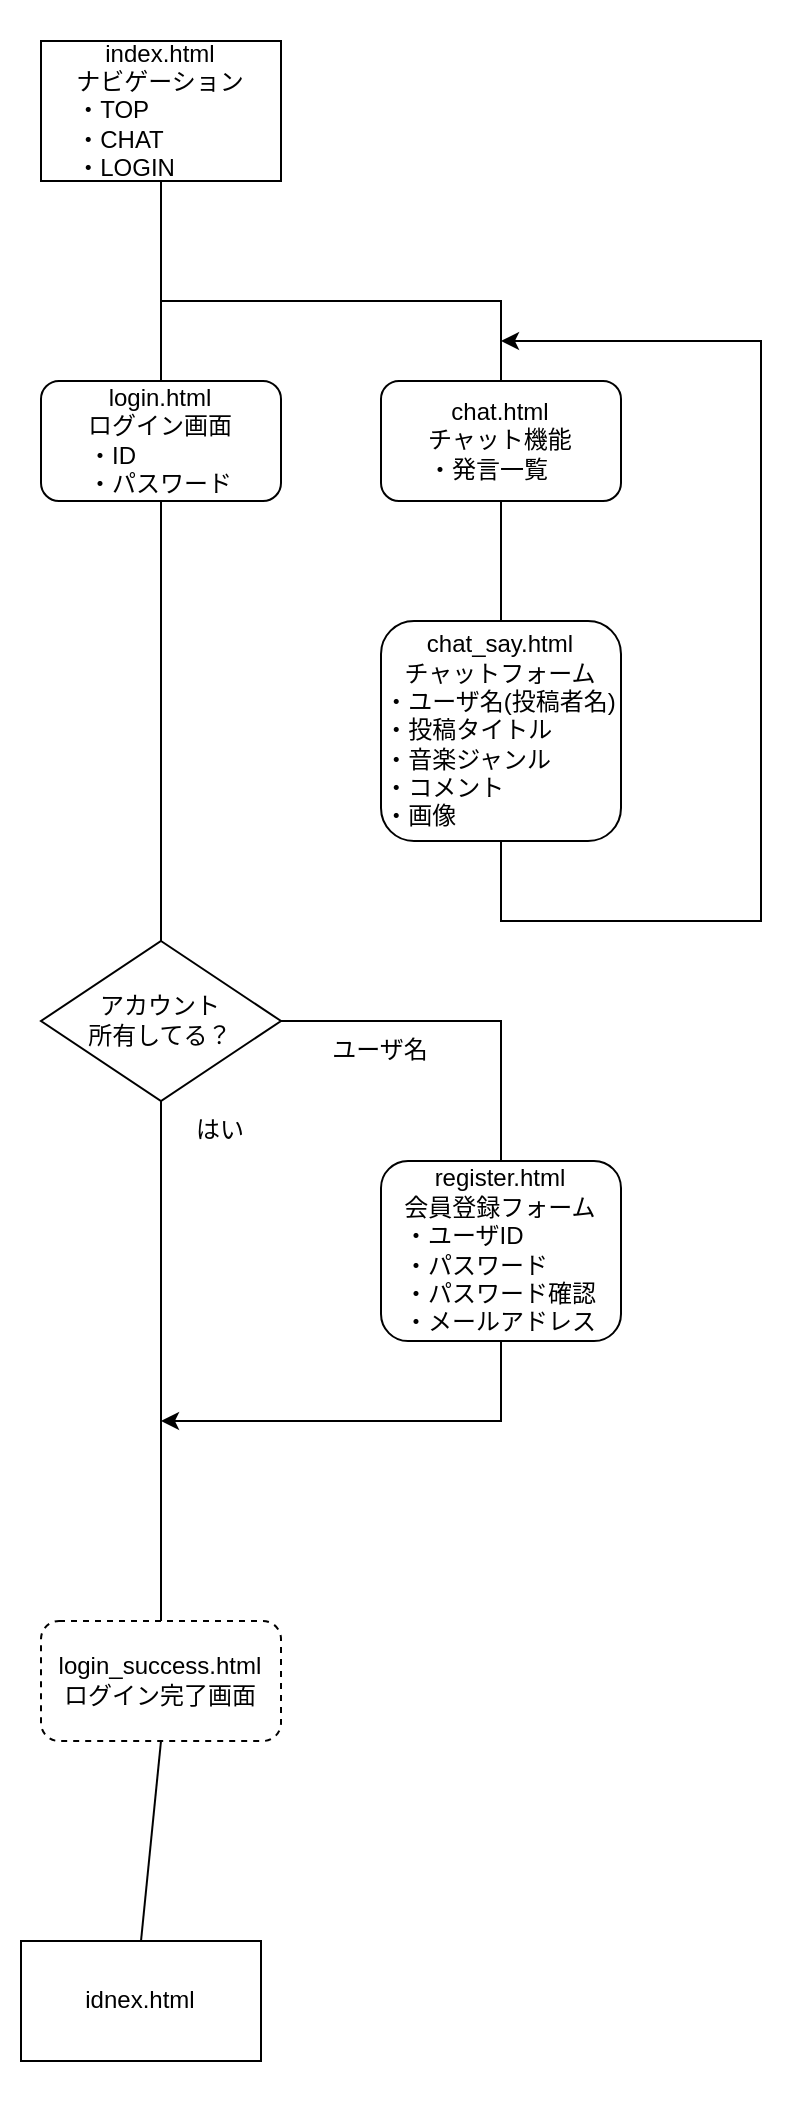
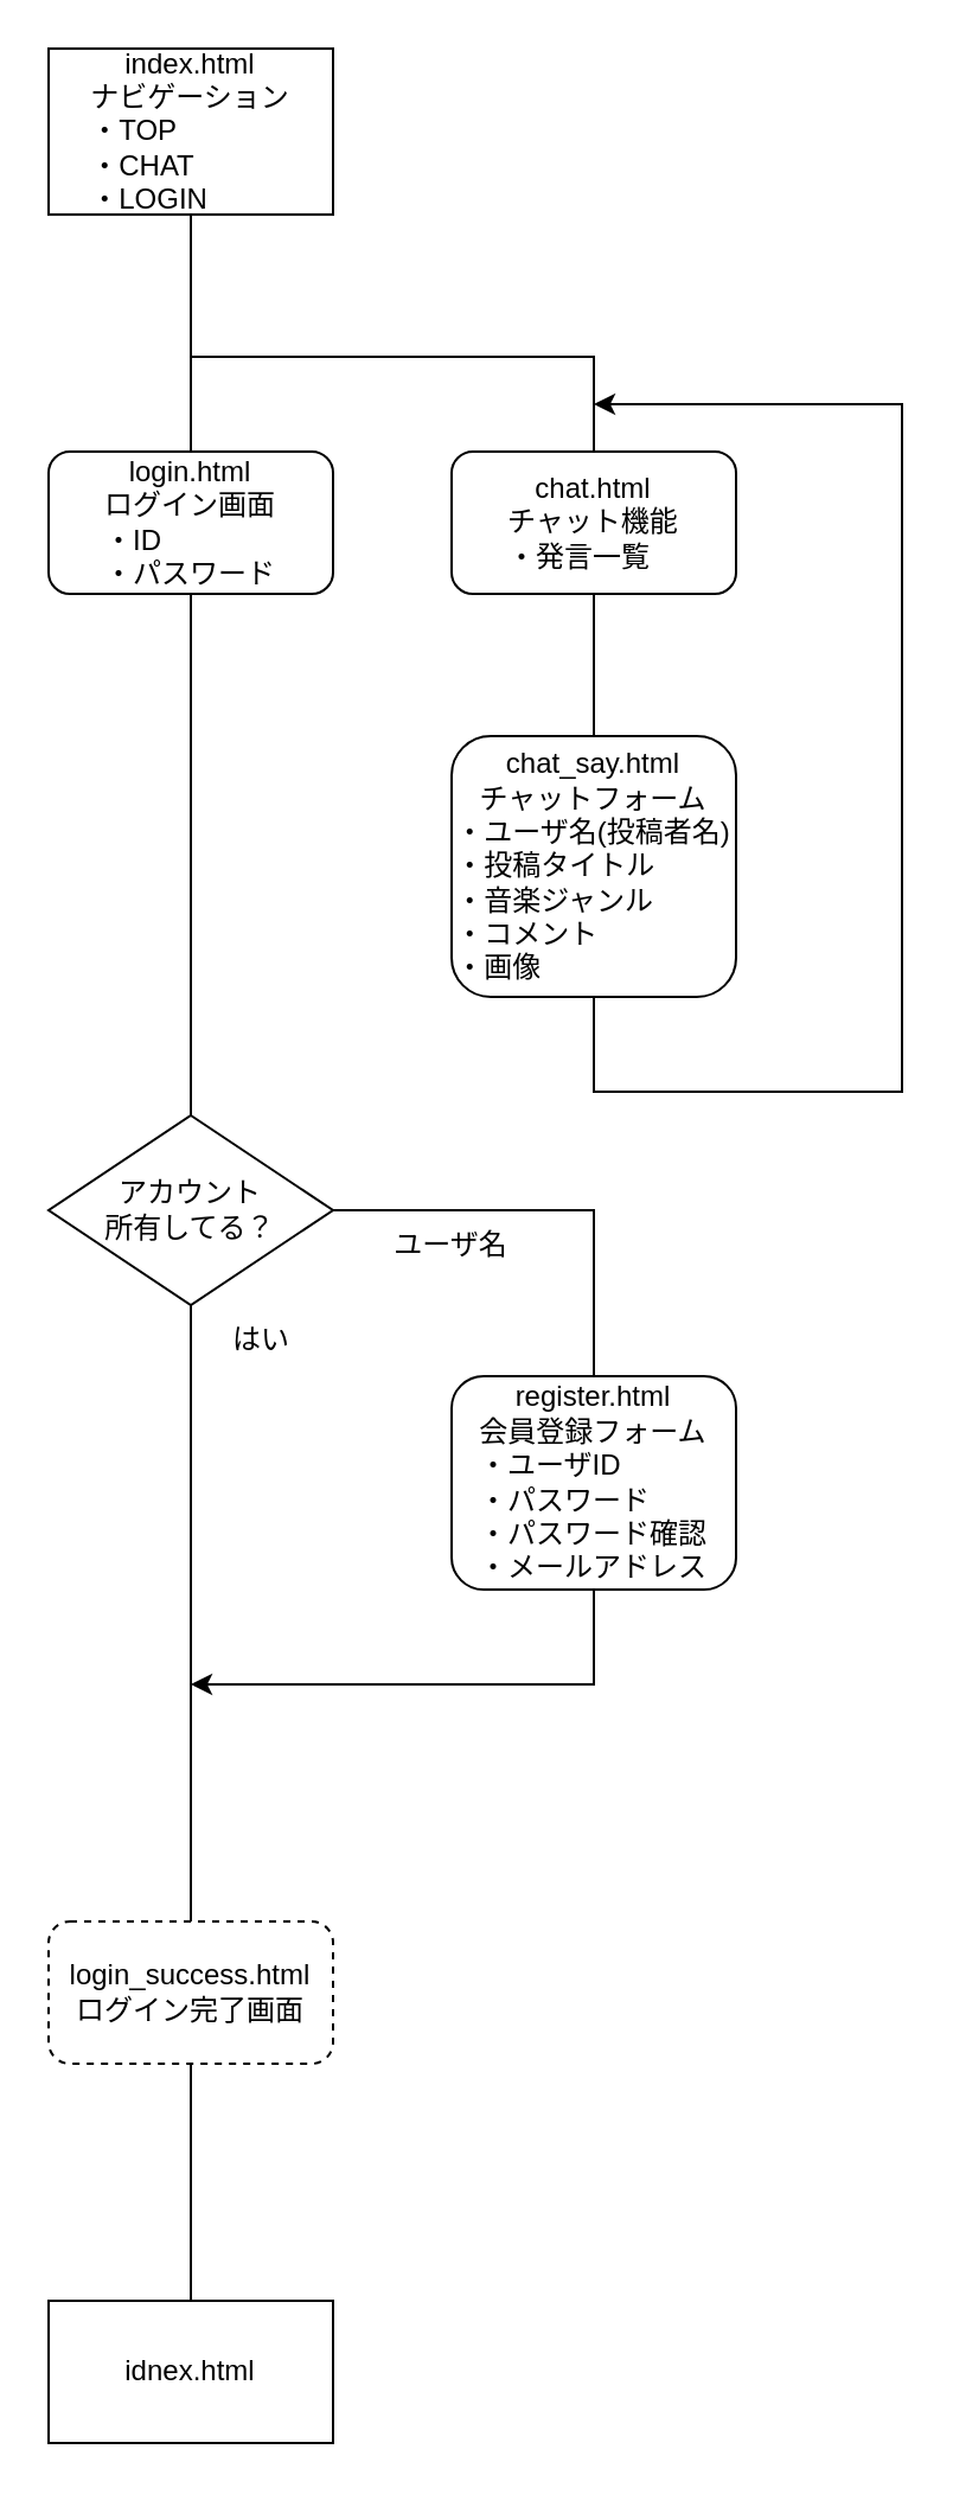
  <mxCell id="0" />
  <mxCell id="1" parent="0" />
  <mxCell id="2" value="index.html&lt;br&gt;&lt;div style=&quot;text-align: left;&quot;&gt;ナビゲーション&lt;/div&gt;&lt;div style=&quot;text-align: left;&quot;&gt;&lt;span style=&quot;background-color: initial;&quot;&gt;・TOP&lt;/span&gt;&lt;/div&gt;&lt;div style=&quot;text-align: left;&quot;&gt;&lt;span style=&quot;background-color: initial;&quot;&gt;・CHAT&lt;/span&gt;&lt;/div&gt;&lt;div style=&quot;text-align: left;&quot;&gt;&lt;span style=&quot;background-color: initial;&quot;&gt;・LOGIN&lt;/span&gt;&lt;/div&gt;" style="rounded=0;whiteSpace=wrap;html=1;" vertex="1" parent="1"><mxGeometry x="20" y="20" width="120" height="70" as="geometry" /></mxCell>
  <mxCell id="3" value="chat.html&lt;br&gt;&lt;div style=&quot;text-align: left;&quot;&gt;&lt;span style=&quot;background-color: initial;&quot;&gt;チャット機能&lt;/span&gt;&lt;/div&gt;&lt;div style=&quot;text-align: left;&quot;&gt;・発言一覧&lt;/div&gt;" style="rounded=1;whiteSpace=wrap;html=1;" vertex="1" parent="1"><mxGeometry x="190" y="190" width="120" height="60" as="geometry" /></mxCell>
  <mxCell id="4" value="login.html&lt;br&gt;ログイン画面&lt;br&gt;&lt;div style=&quot;text-align: left;&quot;&gt;&lt;span style=&quot;background-color: initial;&quot;&gt;・ID&lt;/span&gt;&lt;/div&gt;&lt;div style=&quot;text-align: left;&quot;&gt;&lt;span style=&quot;background-color: initial;&quot;&gt;・パスワード&lt;/span&gt;&lt;/div&gt;" style="rounded=1;whiteSpace=wrap;html=1;" vertex="1" parent="1"><mxGeometry x="20" y="190" width="120" height="60" as="geometry" /></mxCell>
  <mxCell id="5" value="chat_say.html&lt;br&gt;チャットフォーム&lt;br&gt;&lt;div style=&quot;text-align: left;&quot;&gt;&lt;span style=&quot;background-color: initial;&quot;&gt;・ユーザ名(投稿者名)&lt;/span&gt;&lt;/div&gt;&lt;div style=&quot;text-align: left;&quot;&gt;・投稿タイトル&lt;/div&gt;&lt;div style=&quot;text-align: left;&quot;&gt;・音楽ジャンル&lt;/div&gt;&lt;div style=&quot;text-align: left;&quot;&gt;・コメント&lt;/div&gt;&lt;div style=&quot;text-align: left;&quot;&gt;・画像&lt;/div&gt;" style="rounded=1;whiteSpace=wrap;html=1;" vertex="1" parent="1"><mxGeometry x="190" y="310" width="120" height="110" as="geometry" /></mxCell>
  <mxCell id="6" value="" style="endArrow=none;html=1;rounded=0;entryX=0.5;entryY=1;entryDx=0;entryDy=0;exitX=0.5;exitY=0;exitDx=0;exitDy=0;" edge="1" parent="1" source="4" target="2"><mxGeometry width="50" height="50" relative="1" as="geometry"><mxPoint x="200" y="280" as="sourcePoint" /><mxPoint x="80" y="100" as="targetPoint" /></mxGeometry></mxCell>
  <mxCell id="7" value="" style="endArrow=none;html=1;rounded=0;entryX=0.5;entryY=0;entryDx=0;entryDy=0;" edge="1" parent="1" target="3"><mxGeometry width="50" height="50" relative="1" as="geometry"><mxPoint x="80" y="150" as="sourcePoint" /><mxPoint x="250" y="200" as="targetPoint" /><Array as="points"><mxPoint x="250" y="150" /></Array></mxGeometry></mxCell>
  <mxCell id="8" value="" style="endArrow=none;html=1;rounded=0;entryX=0.5;entryY=1;entryDx=0;entryDy=0;" edge="1" parent="1" source="5" target="3"><mxGeometry width="50" height="50" relative="1" as="geometry"><mxPoint x="200" y="210" as="sourcePoint" /><mxPoint x="250" y="160" as="targetPoint" /></mxGeometry></mxCell>
  <mxCell id="9" value="" style="endArrow=classic;html=1;rounded=0;exitX=0.5;exitY=1;exitDx=0;exitDy=0;" edge="1" parent="1" source="5"><mxGeometry width="50" height="50" relative="1" as="geometry"><mxPoint x="200" y="210" as="sourcePoint" /><mxPoint x="250" y="170" as="targetPoint" /><Array as="points"><mxPoint x="250" y="460" /><mxPoint x="380" y="460" /><mxPoint x="380" y="320" /><mxPoint x="380" y="170" /></Array></mxGeometry></mxCell>
  <mxCell id="10" value="アカウント&lt;br&gt;所有してる？" style="rhombus;whiteSpace=wrap;html=1;" vertex="1" parent="1"><mxGeometry x="20" y="470" width="120" height="80" as="geometry" /></mxCell>
  <mxCell id="11" value="" style="endArrow=none;html=1;rounded=0;exitX=0.5;exitY=0;exitDx=0;exitDy=0;entryX=0.5;entryY=1;entryDx=0;entryDy=0;" edge="1" parent="1" source="10" target="4"><mxGeometry width="50" height="50" relative="1" as="geometry"><mxPoint x="200" y="400" as="sourcePoint" /><mxPoint x="250" y="350" as="targetPoint" /></mxGeometry></mxCell>
  <mxCell id="12" value="login_success.html&lt;br&gt;ログイン完了画面" style="rounded=1;whiteSpace=wrap;html=1;dashed=1;" vertex="1" parent="1"><mxGeometry x="20" y="810" width="120" height="60" as="geometry" /></mxCell>
  <mxCell id="13" value="" style="endArrow=none;html=1;rounded=0;exitX=0.5;exitY=0;exitDx=0;exitDy=0;entryX=0.5;entryY=1;entryDx=0;entryDy=0;" edge="1" parent="1" source="12" target="10"><mxGeometry width="50" height="50" relative="1" as="geometry"><mxPoint x="200" y="530" as="sourcePoint" /><mxPoint x="250" y="480" as="targetPoint" /></mxGeometry></mxCell>
  <mxCell id="14" value="はい" style="text;html=1;strokeColor=none;fillColor=none;align=center;verticalAlign=middle;whiteSpace=wrap;rounded=0;" vertex="1" parent="1"><mxGeometry x="80" y="550" width="60" height="30" as="geometry" /></mxCell>
  <mxCell id="15" value="register.html&lt;br&gt;会員登録フォーム&lt;br&gt;&lt;div style=&quot;text-align: left;&quot;&gt;&lt;span style=&quot;background-color: initial;&quot;&gt;・ユーザID&lt;/span&gt;&lt;/div&gt;&lt;div style=&quot;text-align: left;&quot;&gt;&lt;span style=&quot;background-color: initial;&quot;&gt;・パスワード&lt;/span&gt;&lt;/div&gt;&lt;div style=&quot;text-align: left;&quot;&gt;&lt;span style=&quot;background-color: initial;&quot;&gt;・パスワード確認&lt;/span&gt;&lt;/div&gt;&lt;div style=&quot;text-align: left;&quot;&gt;&lt;span style=&quot;background-color: initial;&quot;&gt;・メールアドレス&lt;/span&gt;&lt;/div&gt;" style="rounded=1;whiteSpace=wrap;html=1;" vertex="1" parent="1"><mxGeometry x="190" y="580" width="120" height="90" as="geometry" /></mxCell>
  <mxCell id="16" value="" style="endArrow=none;html=1;rounded=0;exitX=1;exitY=0.5;exitDx=0;exitDy=0;entryX=0.5;entryY=0;entryDx=0;entryDy=0;" edge="1" parent="1" source="10" target="15"><mxGeometry width="50" height="50" relative="1" as="geometry"><mxPoint x="340" y="420" as="sourcePoint" /><mxPoint x="390" y="370" as="targetPoint" /><Array as="points"><mxPoint x="250" y="510" /></Array></mxGeometry></mxCell>
  <mxCell id="17" value="ユーザ名" style="text;html=1;strokeColor=none;fillColor=none;align=center;verticalAlign=middle;whiteSpace=wrap;rounded=0;" vertex="1" parent="1"><mxGeometry x="160" y="510" width="60" height="30" as="geometry" /></mxCell>
  <mxCell id="18" value="" style="endArrow=classic;html=1;rounded=0;exitX=0.5;exitY=1;exitDx=0;exitDy=0;" edge="1" parent="1" source="15"><mxGeometry width="50" height="50" relative="1" as="geometry"><mxPoint x="340" y="900" as="sourcePoint" /><mxPoint x="80" y="710" as="targetPoint" /><Array as="points"><mxPoint x="250" y="710" /></Array></mxGeometry></mxCell>
- <mxCell id="19" value="idnex.html" style="rounded=0;whiteSpace=wrap;html=1;" vertex="1" parent="1"><mxGeometry x="10" y="970" width="120" height="60" as="geometry" /></mxCell>
+ <mxCell id="19" value="idnex.html" style="rounded=0;whiteSpace=wrap;html=1;" vertex="1" parent="1"><mxGeometry x="20" y="970" width="120" height="60" as="geometry" /></mxCell>
  <mxCell id="20" value="" style="endArrow=none;html=1;rounded=0;exitX=0.5;exitY=0;exitDx=0;exitDy=0;entryX=0.5;entryY=1;entryDx=0;entryDy=0;" edge="1" parent="1" source="19" target="12"><mxGeometry width="50" height="50" relative="1" as="geometry"><mxPoint x="340" y="900" as="sourcePoint" /><mxPoint x="390" y="850" as="targetPoint" /></mxGeometry></mxCell>
